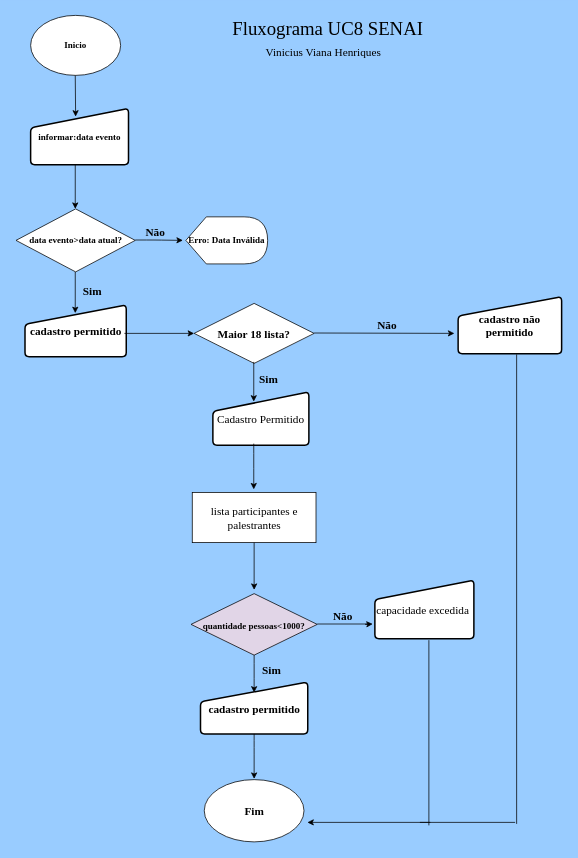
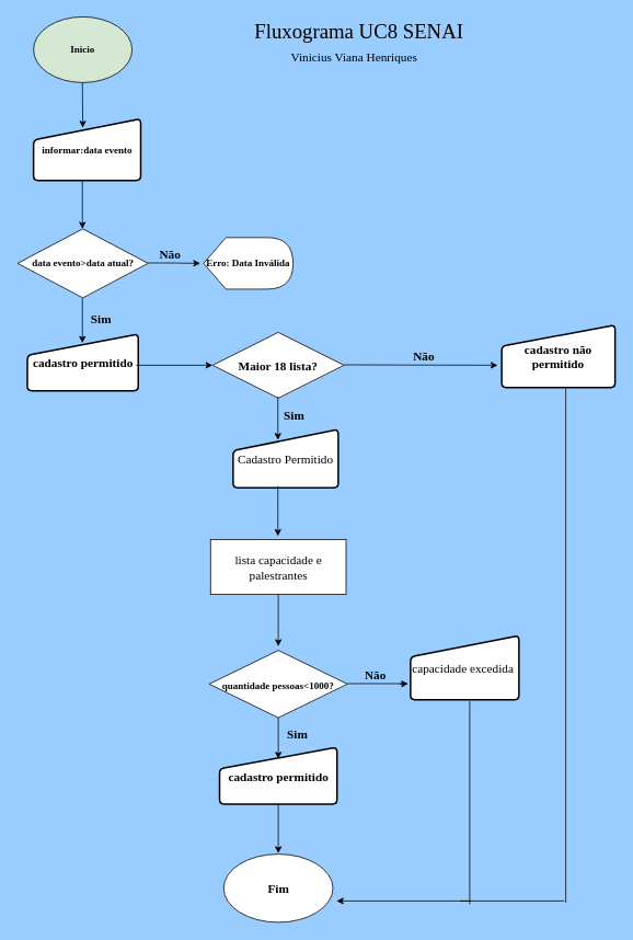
  <mxCell id="0" />
  <mxCell id="1" parent="0" />
- <mxCell id="2" value="Inicio" style="ellipse;whiteSpace=wrap;html=1;fontFamily=Lucida Console;fontStyle=1" vertex="1" parent="1"><mxGeometry x="40" y="20" width="120" height="80" as="geometry" /></mxCell>
+ <mxCell id="2" value="Inicio" style="ellipse;whiteSpace=wrap;html=1;fontFamily=Lucida Console;fontStyle=1;fillColor=#d5e8d4;" vertex="1" parent="1"><mxGeometry x="40" y="20" width="120" height="80" as="geometry" /></mxCell>
  <mxCell id="3" value="informar:data evento" style="html=1;strokeWidth=2;shape=manualInput;whiteSpace=wrap;rounded=1;size=26;arcSize=11;fontFamily=Lucida Console;fontStyle=1" vertex="1" parent="1"><mxGeometry x="40" y="144" width="130.5" height="75" as="geometry" /></mxCell>
  <mxCell id="4" value="" style="endArrow=classic;html=1;fontFamily=Lucida Console;" edge="1" parent="1"><mxGeometry width="50" height="50" relative="1" as="geometry"><mxPoint x="99.5" y="100" as="sourcePoint" /><mxPoint x="100" y="155" as="targetPoint" /></mxGeometry></mxCell>
  <mxCell id="5" value="" style="endArrow=classic;html=1;fontFamily=Lucida Console;" edge="1" parent="1"><mxGeometry width="50" height="50" relative="1" as="geometry"><mxPoint x="99.5" y="219" as="sourcePoint" /><mxPoint x="99.5" y="278" as="targetPoint" /></mxGeometry></mxCell>
  <mxCell id="6" value="data evento&amp;gt;data atual?" style="rhombus;whiteSpace=wrap;html=1;fontFamily=Lucida Console;fontStyle=1" vertex="1" parent="1"><mxGeometry x="20.5" y="278" width="159" height="84" as="geometry" /></mxCell>
  <mxCell id="7" value="" style="endArrow=classic;html=1;fontFamily=Lucida Console;" edge="1" parent="1"><mxGeometry width="50" height="50" relative="1" as="geometry"><mxPoint x="179.5" y="319.5" as="sourcePoint" /><mxPoint x="243" y="320" as="targetPoint" /><Array as="points"><mxPoint x="179.5" y="319.5" /><mxPoint x="204.5" y="319.5" /></Array></mxGeometry></mxCell>
  <mxCell id="8" value="Não" style="text;html=1;align=center;verticalAlign=middle;resizable=0;points=[];autosize=1;strokeColor=none;fillColor=none;fontFamily=Lucida Console;fontSize=15;fontStyle=1" vertex="1" parent="1"><mxGeometry x="187" y="297" width="38" height="22" as="geometry" /></mxCell>
  <mxCell id="9" value="Erro: Data Inválida" style="shape=display;whiteSpace=wrap;html=1;fontFamily=Lucida Console;fontSize=12;fontStyle=1" vertex="1" parent="1"><mxGeometry x="247" y="288.63" width="109" height="62.75" as="geometry" /></mxCell>
  <mxCell id="10" value="" style="endArrow=classic;html=1;fontFamily=Lucida Console;fontSize=12;" edge="1" parent="1"><mxGeometry width="50" height="50" relative="1" as="geometry"><mxPoint x="99.5" y="362" as="sourcePoint" /><mxPoint x="99.5" y="417" as="targetPoint" /></mxGeometry></mxCell>
  <mxCell id="11" value="Sim" style="text;html=1;align=center;verticalAlign=middle;resizable=0;points=[];autosize=1;strokeColor=none;fillColor=none;fontSize=15;fontFamily=Lucida Console;fontStyle=1" vertex="1" parent="1"><mxGeometry x="103" y="376" width="38" height="22" as="geometry" /></mxCell>
  <mxCell id="12" value="cadastro permitido" style="html=1;strokeWidth=2;shape=manualInput;whiteSpace=wrap;rounded=1;size=26;arcSize=11;fontFamily=Lucida Console;fontSize=15;fontStyle=1" vertex="1" parent="1"><mxGeometry x="32.5" y="406" width="135" height="69" as="geometry" /></mxCell>
  <mxCell id="13" value="" style="endArrow=classic;html=1;fontFamily=Lucida Console;fontSize=15;" edge="1" parent="1"><mxGeometry width="50" height="50" relative="1" as="geometry"><mxPoint x="165" y="444" as="sourcePoint" /><mxPoint x="258" y="444" as="targetPoint" /></mxGeometry></mxCell>
  <mxCell id="14" value="Maior 18 lista?" style="rhombus;whiteSpace=wrap;html=1;fontFamily=Lucida Console;fontSize=15;fontStyle=1" vertex="1" parent="1"><mxGeometry x="258" y="404" width="160" height="80" as="geometry" /></mxCell>
  <mxCell id="15" value="" style="endArrow=classic;html=1;fontFamily=Lucida Console;fontSize=15;" edge="1" parent="1"><mxGeometry width="50" height="50" relative="1" as="geometry"><mxPoint x="418" y="443.5" as="sourcePoint" /><mxPoint x="605" y="444" as="targetPoint" /></mxGeometry></mxCell>
  <mxCell id="16" value="Não" style="text;html=1;align=center;verticalAlign=middle;resizable=0;points=[];autosize=1;strokeColor=none;fillColor=none;fontSize=15;fontFamily=Lucida Console;fontStyle=1" vertex="1" parent="1"><mxGeometry x="496" y="422" width="38" height="22" as="geometry" /></mxCell>
  <mxCell id="17" value="cadastro não permitido" style="html=1;strokeWidth=2;shape=manualInput;whiteSpace=wrap;rounded=1;size=26;arcSize=11;fontFamily=Lucida Console;fontSize=15;fontStyle=1" vertex="1" parent="1"><mxGeometry x="610" y="395" width="138" height="76" as="geometry" /></mxCell>
  <mxCell id="18" value="" style="endArrow=classic;html=1;fontFamily=Lucida Console;fontSize=15;" edge="1" parent="1"><mxGeometry width="50" height="50" relative="1" as="geometry"><mxPoint x="337.5" y="482" as="sourcePoint" /><mxPoint x="337.5" y="535" as="targetPoint" /></mxGeometry></mxCell>
  <mxCell id="19" value="Sim" style="text;html=1;align=center;verticalAlign=middle;resizable=0;points=[];autosize=1;strokeColor=none;fillColor=none;fontSize=15;fontFamily=Lucida Console;fontStyle=1" vertex="1" parent="1"><mxGeometry x="338" y="494" width="38" height="22" as="geometry" /></mxCell>
  <mxCell id="20" value="Cadastro Permitido" style="html=1;strokeWidth=2;shape=manualInput;whiteSpace=wrap;rounded=1;size=26;arcSize=11;fontFamily=Lucida Console;fontSize=15;" vertex="1" parent="1"><mxGeometry x="283" y="522" width="128" height="71" as="geometry" /></mxCell>
  <mxCell id="21" value="" style="endArrow=classic;html=1;fontFamily=Lucida Console;fontSize=15;" edge="1" parent="1"><mxGeometry width="50" height="50" relative="1" as="geometry"><mxPoint x="337.5" y="591" as="sourcePoint" /><mxPoint x="337.5" y="652" as="targetPoint" /><Array as="points"><mxPoint x="337.5" y="614" /></Array></mxGeometry></mxCell>
- <mxCell id="22" value="lista participantes e palestrantes" style="rounded=0;whiteSpace=wrap;html=1;fontFamily=Lucida Console;fontSize=15;" vertex="1" parent="1"><mxGeometry x="255.5" y="656" width="165" height="67" as="geometry" /></mxCell>
+ <mxCell id="22" value="lista capacidade e palestrantes" style="rounded=0;whiteSpace=wrap;html=1;fontFamily=Lucida Console;fontSize=15;" vertex="1" parent="1"><mxGeometry x="255.5" y="656" width="165" height="67" as="geometry" /></mxCell>
  <mxCell id="23" value="" style="endArrow=classic;html=1;fontFamily=Lucida Console;fontSize=15;" edge="1" parent="1"><mxGeometry width="50" height="50" relative="1" as="geometry"><mxPoint x="338" y="723" as="sourcePoint" /><mxPoint x="338" y="786" as="targetPoint" /></mxGeometry></mxCell>
- <mxCell id="24" value="&lt;font style=&quot;font-size: 12px&quot;&gt;quantidade pessoas&amp;lt;1000?&lt;/font&gt;" style="rhombus;whiteSpace=wrap;html=1;fontFamily=Lucida Console;fontSize=15;fontStyle=1;fillColor=#e1d5e7;" vertex="1" parent="1"><mxGeometry x="253.88" y="791" width="168.25" height="82" as="geometry" /></mxCell>
+ <mxCell id="24" value="&lt;font style=&quot;font-size: 12px&quot;&gt;quantidade pessoas&amp;lt;1000?&lt;/font&gt;" style="rhombus;whiteSpace=wrap;html=1;fontFamily=Lucida Console;fontSize=15;fontStyle=1" vertex="1" parent="1"><mxGeometry x="253.88" y="791" width="168.25" height="82" as="geometry" /></mxCell>
  <mxCell id="25" value="" style="endArrow=classic;html=1;fontFamily=Lucida Console;fontSize=15;" edge="1" parent="1"><mxGeometry width="50" height="50" relative="1" as="geometry"><mxPoint x="422.13" y="831.5" as="sourcePoint" /><mxPoint x="496.13" y="831.5" as="targetPoint" /><Array as="points"><mxPoint x="496.13" y="831.5" /><mxPoint x="485" y="832" /></Array></mxGeometry></mxCell>
  <mxCell id="26" value="Não" style="text;html=1;align=center;verticalAlign=middle;resizable=0;points=[];autosize=1;strokeColor=none;fillColor=none;fontSize=15;fontFamily=Lucida Console;fontStyle=1" vertex="1" parent="1"><mxGeometry x="437" y="810" width="38" height="22" as="geometry" /></mxCell>
  <mxCell id="27" value="" style="endArrow=classic;html=1;fontFamily=Lucida Console;fontSize=15;" edge="1" parent="1"><mxGeometry width="50" height="50" relative="1" as="geometry"><mxPoint x="338" y="873" as="sourcePoint" /><mxPoint x="338" y="923" as="targetPoint" /><Array as="points"><mxPoint x="338" y="894" /></Array></mxGeometry></mxCell>
  <mxCell id="28" value="Sim" style="text;html=1;align=center;verticalAlign=middle;resizable=0;points=[];autosize=1;strokeColor=none;fillColor=none;fontSize=15;fontFamily=Lucida Console;fontStyle=1" vertex="1" parent="1"><mxGeometry x="342" y="881" width="38" height="22" as="geometry" /></mxCell>
  <mxCell id="29" value="cadastro permitido" style="html=1;strokeWidth=2;shape=manualInput;whiteSpace=wrap;rounded=1;size=26;arcSize=11;fontFamily=Lucida Console;fontSize=15;fontStyle=1" vertex="1" parent="1"><mxGeometry x="266.5" y="909" width="143" height="69" as="geometry" /></mxCell>
  <mxCell id="30" value="" style="endArrow=classic;html=1;fontFamily=Lucida Console;fontSize=15;" edge="1" parent="1"><mxGeometry width="50" height="50" relative="1" as="geometry"><mxPoint x="338" y="978" as="sourcePoint" /><mxPoint x="338" y="1038" as="targetPoint" /><Array as="points"><mxPoint x="338" y="996" /></Array></mxGeometry></mxCell>
  <mxCell id="31" value="&lt;b&gt;Fim&lt;/b&gt;" style="ellipse;whiteSpace=wrap;html=1;fontFamily=Lucida Console;fontSize=15;" vertex="1" parent="1"><mxGeometry x="271.51" y="1039" width="132.99" height="83" as="geometry" /></mxCell>
  <mxCell id="32" value="capacidade excedida&amp;nbsp;" style="html=1;strokeWidth=2;shape=manualInput;whiteSpace=wrap;rounded=1;size=26;arcSize=11;fontFamily=Lucida Console;fontSize=15;" vertex="1" parent="1"><mxGeometry x="499" y="773" width="132" height="78" as="geometry" /></mxCell>
  <mxCell id="33" value="" style="endArrow=classic;html=1;fontFamily=Lucida Console;fontSize=15;" edge="1" parent="1"><mxGeometry width="50" height="50" relative="1" as="geometry"><mxPoint x="573" y="1096" as="sourcePoint" /><mxPoint x="409" y="1096" as="targetPoint" /></mxGeometry></mxCell>
  <mxCell id="34" value="" style="endArrow=none;html=1;fontFamily=Lucida Console;fontSize=15;" edge="1" parent="1"><mxGeometry width="50" height="50" relative="1" as="geometry"><mxPoint x="571" y="1100" as="sourcePoint" /><mxPoint x="571" y="853" as="targetPoint" /></mxGeometry></mxCell>
  <mxCell id="35" value="&lt;span style=&quot;font-size: 25px&quot;&gt;&lt;font face=&quot;Verdana&quot;&gt;Fluxograma UC8 SENAI&lt;/font&gt;&lt;/span&gt;" style="text;html=1;align=center;verticalAlign=middle;resizable=0;points=[];autosize=1;strokeColor=none;fillColor=none;fontSize=15;fontFamily=Lucida Console;" vertex="1" parent="1"><mxGeometry x="283" y="24" width="305" height="27" as="geometry" /></mxCell>
  <mxCell id="36" value="Vinicius Viana Henriques" style="text;html=1;align=center;verticalAlign=middle;resizable=0;points=[];autosize=1;strokeColor=none;fillColor=none;fontSize=15;fontFamily=Lucida Console;" vertex="1" parent="1"><mxGeometry x="316" y="58" width="227" height="22" as="geometry" /></mxCell>
  <mxCell id="37" value="" style="endArrow=none;html=1;fontFamily=Lucida Console;fontSize=15;" edge="1" parent="1"><mxGeometry width="50" height="50" relative="1" as="geometry"><mxPoint x="688" y="1098" as="sourcePoint" /><mxPoint x="688" y="472" as="targetPoint" /></mxGeometry></mxCell>
  <mxCell id="38" value="" style="endArrow=none;html=1;fontFamily=Lucida Console;fontSize=15;" edge="1" parent="1"><mxGeometry width="50" height="50" relative="1" as="geometry"><mxPoint x="559" y="1096" as="sourcePoint" /><mxPoint x="686" y="1096" as="targetPoint" /></mxGeometry></mxCell>
